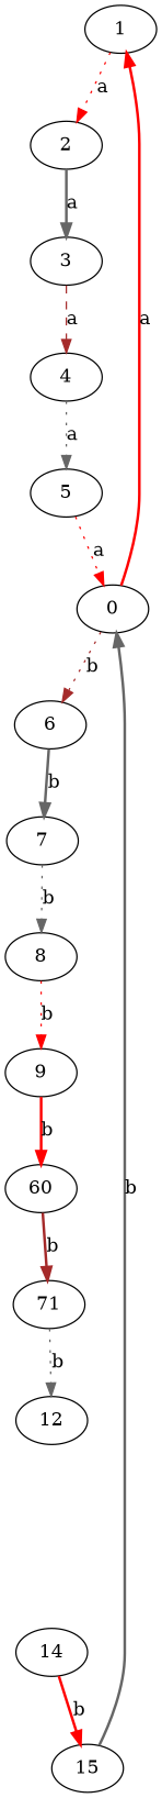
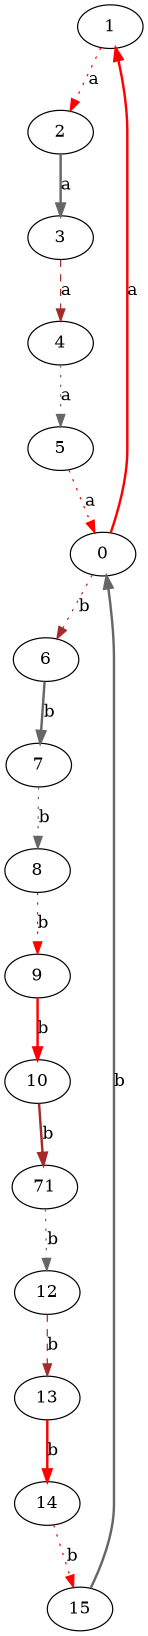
  digraph {
    edge [color=red style=bold]
    1
    2
    3
    4
    5
    0
    6
    7
    8
    9
-   10 [label=60]
+   10
    n12 [label=71]
    12
+   13
    14
    15
    1 -> 2 [label=a style=dotted]
    2 -> 3 [color=gray40 label=a]
    3 -> 4 [color=brown label=a style=dashed]
    4 -> 5 [color=gray40 label=a style=dotted]
    5 -> 0 [label=a style=dotted]
    0 -> 1 [label=a]
    0 -> 6 [color=brown label=b style=dotted]
    6 -> 7 [color=gray40 label=b]
    7 -> 8 [color=gray40 label=b style=dotted]
    8 -> 9 [label=b style=dotted]
    9 -> 10 [label=b]
    10 -> n12 [color=brown label=b]
    n12 -> 12 [color=gray40 label=b style=dotted]
-   14 -> 15 [label=b]
+   12 -> 13 [color=brown label=b style=dashed]
+   13 -> 14 [label=b]
+   14 -> 15 [label=b style=dotted]
    15 -> 0 [color=gray40 label=b]
  }
